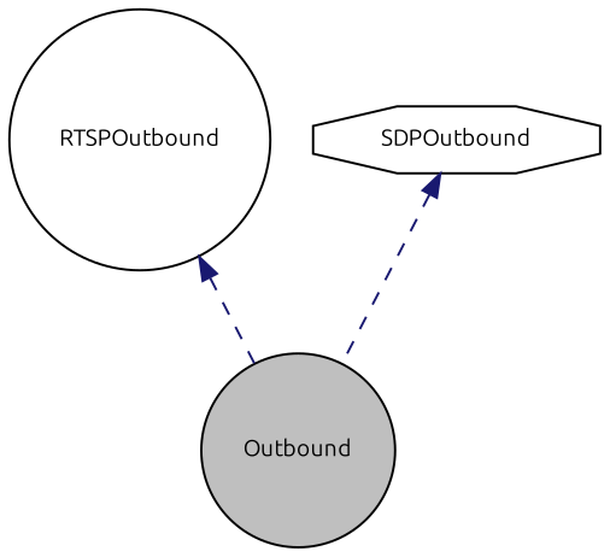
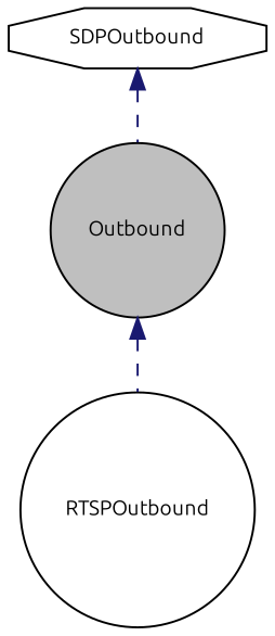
  digraph {
    fontname=Ubuntu
    node [color=black fillcolor=white fontname=Ubuntu fontsize=10 shape=circle style=filled]
    edge [color=midnightblue dir=back fontname=Ubuntu fontsize=10 labelfontname=Helvetica labelfontsize=10 style=dashed]
    n1 [fillcolor=grey75 fontcolor=black height=0.2 label=Outbound width=0.4]
    n2 [height=0.2 label=RTSPOutbound width=0.4]
    n3 [height=0.2 label=SDPOutbound shape=octagon width=0.4]
-   n2 -> n1
+   n1 -> n2
    n3 -> n1
  }
